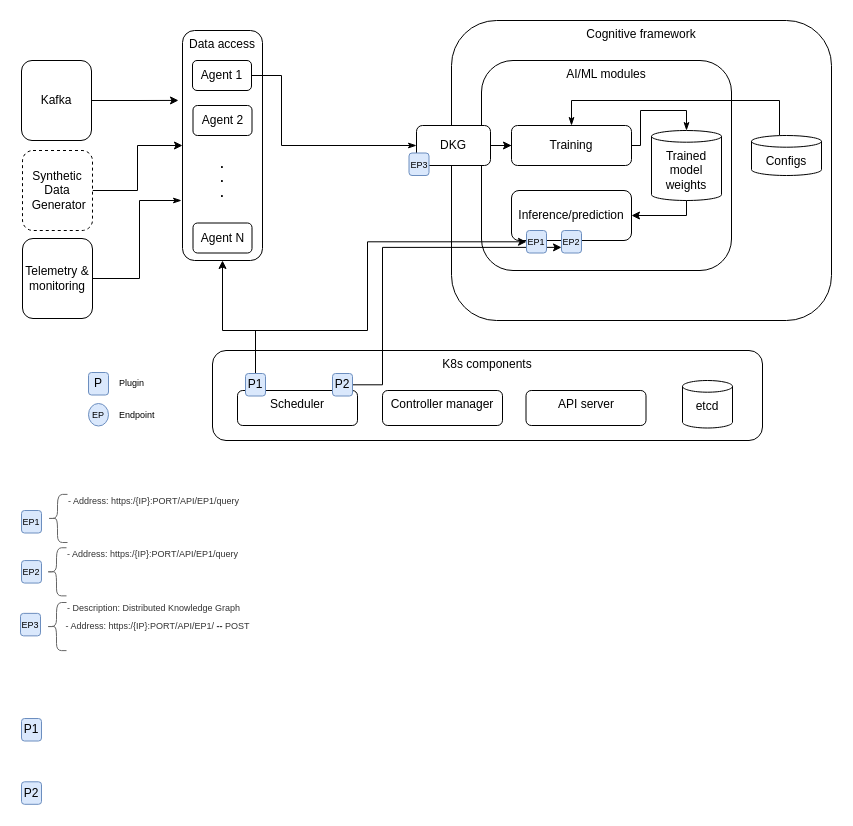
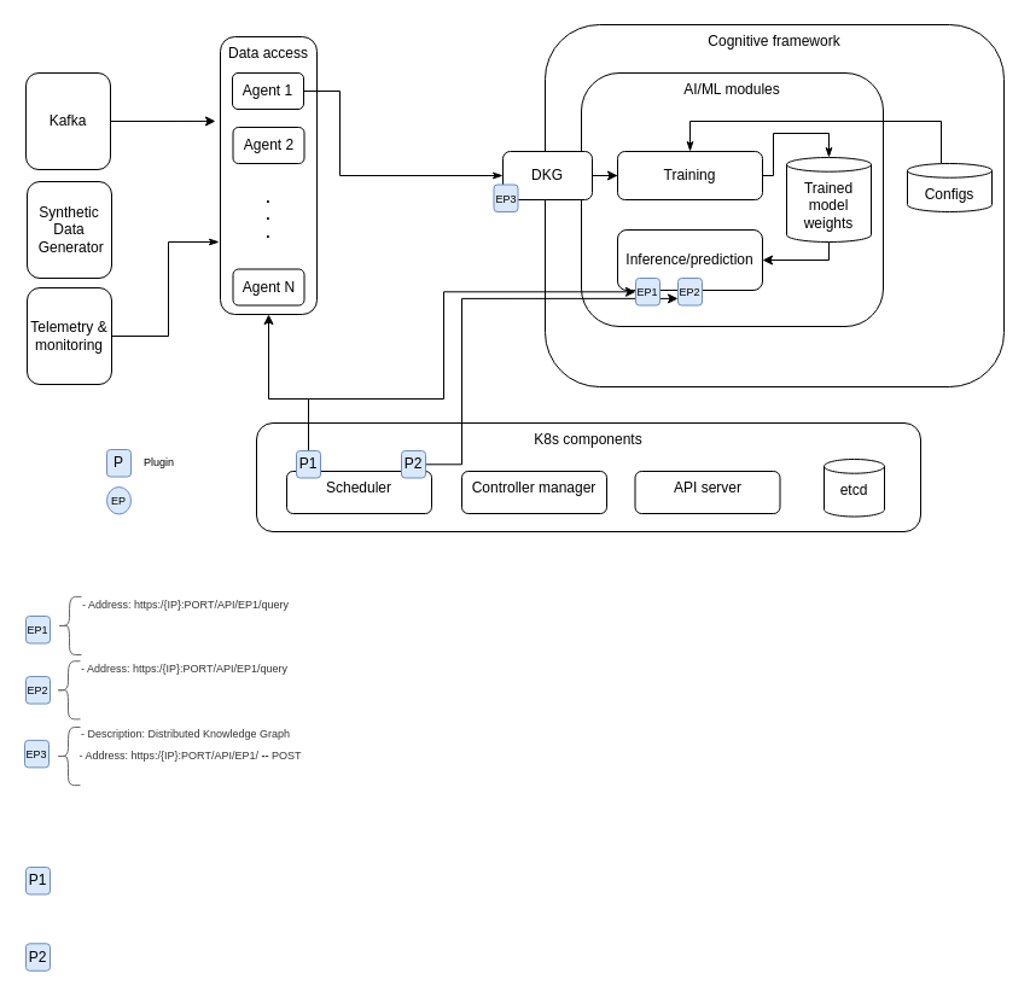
  <mxCell id="0" />
  <mxCell id="1" parent="0" />
  <mxCell id="2" value="Cognitive framework" style="rounded=1;whiteSpace=wrap;html=1;verticalAlign=top;fillColor=default;strokeColor=default;fontColor=default;" vertex="1" parent="1"><mxGeometry x="451" y="20" width="380" height="300" as="geometry" /></mxCell>
  <mxCell id="3" value="AI/ML modules" style="rounded=1;whiteSpace=wrap;html=1;verticalAlign=top;fillColor=default;strokeColor=default;fontColor=default;" vertex="1" parent="1"><mxGeometry x="481" y="60" width="250" height="210" as="geometry" /></mxCell>
  <mxCell id="4" style="edgeStyle=orthogonalEdgeStyle;rounded=0;orthogonalLoop=1;jettySize=auto;html=1;exitX=0.5;exitY=1;exitDx=0;exitDy=0;" edge="1" parent="1"><mxGeometry relative="1" as="geometry"><mxPoint x="576" y="205" as="sourcePoint" /><mxPoint x="576" y="205" as="targetPoint" /></mxGeometry></mxCell>
  <mxCell id="5" style="edgeStyle=orthogonalEdgeStyle;rounded=0;orthogonalLoop=1;jettySize=auto;html=1;entryX=1;entryY=0.5;entryDx=0;entryDy=0;" edge="1" parent="1" source="6" target="19"><mxGeometry relative="1" as="geometry"><Array as="points"><mxPoint x="686" y="215" /></Array></mxGeometry></mxCell>
  <mxCell id="6" value="Trained&lt;br&gt;model&lt;br&gt;weights" style="shape=cylinder3;whiteSpace=wrap;html=1;boundedLbl=1;backgroundOutline=1;size=5.857;align=center;verticalAlign=top;" vertex="1" parent="1"><mxGeometry x="651" y="130" width="70" height="70" as="geometry" /></mxCell>
  <mxCell id="7" style="edgeStyle=orthogonalEdgeStyle;rounded=0;orthogonalLoop=1;jettySize=auto;html=1;entryX=0.5;entryY=0;entryDx=0;entryDy=0;labelBackgroundColor=default;fontColor=default;startArrow=none;startFill=0;endArrow=classicThin;endFill=1;strokeColor=default;" edge="1" parent="1" source="8" target="18"><mxGeometry relative="1" as="geometry"><Array as="points"><mxPoint x="779" y="100" /><mxPoint x="571" y="100" /></Array></mxGeometry></mxCell>
  <mxCell id="8" value="Configs" style="shape=cylinder3;whiteSpace=wrap;html=1;boundedLbl=1;backgroundOutline=1;size=5.857;align=center;verticalAlign=top;fillColor=default;strokeColor=default;fontColor=default;" vertex="1" parent="1"><mxGeometry x="751" y="135" width="70" height="40" as="geometry" /></mxCell>
  <mxCell id="9" value="K8s components" style="rounded=1;whiteSpace=wrap;html=1;align=center;verticalAlign=top;" vertex="1" parent="1"><mxGeometry x="212" y="350" width="550" height="90" as="geometry" /></mxCell>
  <mxCell id="10" value="Scheduler" style="rounded=1;whiteSpace=wrap;html=1;align=center;verticalAlign=top;" vertex="1" parent="1"><mxGeometry x="237" y="390" width="120" height="35" as="geometry" /></mxCell>
  <mxCell id="11" value="Controller manager" style="rounded=1;whiteSpace=wrap;html=1;align=center;verticalAlign=top;" vertex="1" parent="1"><mxGeometry x="382" y="390" width="120" height="35" as="geometry" /></mxCell>
  <mxCell id="12" value="API server" style="rounded=1;whiteSpace=wrap;html=1;align=center;verticalAlign=top;" vertex="1" parent="1"><mxGeometry x="525.5" y="390" width="120" height="35" as="geometry" /></mxCell>
  <mxCell id="13" value="etcd" style="shape=cylinder3;whiteSpace=wrap;html=1;boundedLbl=1;backgroundOutline=1;size=5.857;align=center;verticalAlign=top;" vertex="1" parent="1"><mxGeometry x="682" y="380" width="50" height="47.5" as="geometry" /></mxCell>
  <mxCell id="14" value="" style="edgeStyle=orthogonalEdgeStyle;rounded=0;orthogonalLoop=1;jettySize=auto;html=1;fontSize=9;entryX=-0.05;entryY=0.304;entryDx=0;entryDy=0;entryPerimeter=0;" edge="1" parent="1" source="16" target="20"><mxGeometry relative="1" as="geometry" /></mxCell>
  <mxCell id="15" value="" style="edgeStyle=orthogonalEdgeStyle;rounded=0;orthogonalLoop=1;jettySize=auto;html=1;startArrow=classicThin;startFill=1;endArrow=none;endFill=0;" edge="1" parent="1" target="32"><mxGeometry relative="1" as="geometry"><mxPoint x="181" y="200" as="sourcePoint" /><Array as="points"><mxPoint x="139" y="200" /><mxPoint x="139" y="278" /></Array></mxGeometry></mxCell>
  <mxCell id="16" value="Kafka" style="rounded=1;whiteSpace=wrap;html=1;align=center;verticalAlign=middle;horizontal=1;" vertex="1" parent="1"><mxGeometry x="21" y="60" width="70" height="80" as="geometry" /></mxCell>
  <mxCell id="17" style="edgeStyle=orthogonalEdgeStyle;rounded=0;orthogonalLoop=1;jettySize=auto;html=1;labelBackgroundColor=default;fontColor=default;startArrow=none;startFill=0;endArrow=classicThin;endFill=1;strokeColor=default;entryX=0.5;entryY=0;entryDx=0;entryDy=0;entryPerimeter=0;" edge="1" parent="1" source="18" target="6"><mxGeometry relative="1" as="geometry"><Array as="points"><mxPoint x="640" y="145" /><mxPoint x="640" y="110" /><mxPoint x="686" y="110" /></Array></mxGeometry></mxCell>
  <mxCell id="18" value="Training" style="rounded=1;whiteSpace=wrap;html=1;fontColor=default;strokeColor=default;fillColor=default;align=center;verticalAlign=middle;" vertex="1" parent="1"><mxGeometry x="511" y="125" width="120" height="40" as="geometry" /></mxCell>
  <mxCell id="19" value="Inference/prediction" style="rounded=1;whiteSpace=wrap;html=1;fontColor=default;strokeColor=default;fillColor=default;align=center;verticalAlign=middle;" vertex="1" parent="1"><mxGeometry x="511" y="190" width="120" height="50" as="geometry" /></mxCell>
  <mxCell id="20" value="Data access" style="rounded=1;whiteSpace=wrap;html=1;fontColor=default;strokeColor=default;fillColor=default;align=center;verticalAlign=top;" vertex="1" parent="1"><mxGeometry x="182" y="30" width="80" height="230" as="geometry" /></mxCell>
  <mxCell id="21" value="" style="endArrow=none;html=1;rounded=0;labelBackgroundColor=default;fontColor=default;strokeColor=default;startArrow=classicThin;startFill=1;endFill=0;entryX=1;entryY=0.5;entryDx=0;entryDy=0;exitX=0;exitY=0.5;exitDx=0;exitDy=0;" edge="1" parent="1" target="33" source="54"><mxGeometry width="50" height="50" relative="1" as="geometry"><mxPoint x="421" y="145" as="sourcePoint" /><mxPoint x="262" y="90" as="targetPoint" /><Array as="points"><mxPoint x="281" y="145" /><mxPoint x="281" y="75" /></Array></mxGeometry></mxCell>
  <mxCell id="22" style="edgeStyle=orthogonalEdgeStyle;rounded=0;orthogonalLoop=1;jettySize=auto;html=1;fontSize=9;" edge="1" parent="1" source="23" target="26"><mxGeometry relative="1" as="geometry"><Array as="points"><mxPoint x="255" y="330" /><mxPoint x="367" y="330" /></Array></mxGeometry></mxCell>
  <mxCell id="23" value="P1" style="rounded=1;whiteSpace=wrap;html=1;fillColor=#dae8fc;strokeColor=#6c8ebf;" vertex="1" parent="1"><mxGeometry x="245" y="373" width="20" height="22.5" as="geometry" /></mxCell>
  <mxCell id="24" style="edgeStyle=orthogonalEdgeStyle;rounded=0;orthogonalLoop=1;jettySize=auto;html=1;entryX=0;entryY=0.75;entryDx=0;entryDy=0;fontSize=9;" edge="1" parent="1" source="25" target="27"><mxGeometry relative="1" as="geometry"><Array as="points"><mxPoint x="382" y="384" /><mxPoint x="382" y="247" /></Array></mxGeometry></mxCell>
  <mxCell id="25" value="P2" style="rounded=1;whiteSpace=wrap;html=1;fillColor=#dae8fc;strokeColor=#6c8ebf;" vertex="1" parent="1"><mxGeometry x="332" y="373" width="20" height="22.5" as="geometry" /></mxCell>
  <mxCell id="26" value="&lt;font style=&quot;font-size: 9px&quot;&gt;EP1&lt;/font&gt;" style="rounded=1;whiteSpace=wrap;html=1;fillColor=#dae8fc;strokeColor=#6c8ebf;" vertex="1" parent="1"><mxGeometry x="526" y="230" width="20" height="22.5" as="geometry" /></mxCell>
  <mxCell id="27" value="&lt;font style=&quot;font-size: 9px&quot;&gt;EP2&lt;/font&gt;" style="rounded=1;whiteSpace=wrap;html=1;fillColor=#dae8fc;strokeColor=#6c8ebf;" vertex="1" parent="1"><mxGeometry x="561" y="230" width="20" height="22.5" as="geometry" /></mxCell>
  <mxCell id="28" value="P" style="rounded=1;whiteSpace=wrap;html=1;fillColor=#dae8fc;strokeColor=#6c8ebf;" vertex="1" parent="1"><mxGeometry x="88" y="372" width="20" height="22.5" as="geometry" /></mxCell>
  <mxCell id="29" value="&lt;font style=&quot;font-size: 9px&quot;&gt;EP&lt;/font&gt;" style="ellipse;whiteSpace=wrap;html=1;fillColor=#dae8fc;strokeColor=#6c8ebf;" vertex="1" parent="1"><mxGeometry x="88" y="403" width="20" height="22.5" as="geometry" /></mxCell>
  <mxCell id="30" value="Plugin" style="text;html=1;strokeColor=none;fillColor=none;align=left;verticalAlign=middle;whiteSpace=wrap;rounded=0;dashed=1;fontSize=9;" vertex="1" parent="1"><mxGeometry x="117" y="372.88" width="50" height="20.75" as="geometry" /></mxCell>
- <mxCell id="31" value="Endpoint" style="text;html=1;strokeColor=none;fillColor=none;align=left;verticalAlign=middle;whiteSpace=wrap;rounded=0;dashed=1;fontSize=9;" vertex="1" parent="1"><mxGeometry x="117" y="404.75" width="50" height="20.75" as="geometry" /></mxCell>
  <mxCell id="32" value="Telemetry &amp;amp; monitoring" style="rounded=1;whiteSpace=wrap;html=1;align=center;verticalAlign=middle;horizontal=1;" vertex="1" parent="1"><mxGeometry x="22" y="238" width="70" height="80" as="geometry" /></mxCell>
  <mxCell id="33" value="Agent 1" style="rounded=1;whiteSpace=wrap;html=1;" vertex="1" parent="1"><mxGeometry x="192" y="60" width="59" height="30" as="geometry" /></mxCell>
  <mxCell id="34" value="Agent 2" style="rounded=1;whiteSpace=wrap;html=1;" vertex="1" parent="1"><mxGeometry x="192.5" y="105" width="59" height="30" as="geometry" /></mxCell>
  <mxCell id="35" value="Agent N" style="rounded=1;whiteSpace=wrap;html=1;" vertex="1" parent="1"><mxGeometry x="192.5" y="222.5" width="59" height="30" as="geometry" /></mxCell>
  <mxCell id="36" value="&lt;b&gt;.&lt;br&gt;.&lt;br&gt;.&lt;/b&gt;" style="text;html=1;strokeColor=none;fillColor=none;align=center;verticalAlign=middle;whiteSpace=wrap;rounded=0;" vertex="1" parent="1"><mxGeometry x="192" y="158" width="60" height="40" as="geometry" /></mxCell>
  <mxCell id="37" value="" style="endArrow=classic;html=1;rounded=0;entryX=0.5;entryY=1;entryDx=0;entryDy=0;" edge="1" parent="1" target="20"><mxGeometry width="50" height="50" relative="1" as="geometry"><mxPoint x="261" y="330" as="sourcePoint" /><mxPoint x="401" y="180" as="targetPoint" /><Array as="points"><mxPoint x="271" y="330" /><mxPoint x="222" y="330" /></Array></mxGeometry></mxCell>
  <mxCell id="38" style="edgeStyle=orthogonalEdgeStyle;rounded=0;orthogonalLoop=1;jettySize=auto;html=1;exitX=0.5;exitY=1;exitDx=0;exitDy=0;" edge="1" parent="1" source="16" target="16"><mxGeometry relative="1" as="geometry" /></mxCell>
  <mxCell id="39" value="&lt;font style=&quot;font-size: 9px&quot;&gt;EP1&lt;/font&gt;" style="rounded=1;whiteSpace=wrap;html=1;fillColor=#dae8fc;strokeColor=#6c8ebf;" vertex="1" parent="1"><mxGeometry x="21" y="510" width="20" height="22.5" as="geometry" /></mxCell>
  <mxCell id="40" value="&lt;font style=&quot;font-size: 9px&quot;&gt;EP2&lt;/font&gt;" style="rounded=1;whiteSpace=wrap;html=1;fillColor=#dae8fc;strokeColor=#6c8ebf;" vertex="1" parent="1"><mxGeometry x="21" y="560.06" width="20" height="22.5" as="geometry" /></mxCell>
  <mxCell id="41" value="&lt;font style=&quot;font-size: 9px&quot;&gt;EP3&lt;/font&gt;" style="rounded=1;whiteSpace=wrap;html=1;fillColor=#dae8fc;strokeColor=#6c8ebf;" vertex="1" parent="1"><mxGeometry x="20" y="612.87" width="20" height="22.5" as="geometry" /></mxCell>
  <mxCell id="42" value="P1" style="rounded=1;whiteSpace=wrap;html=1;fillColor=#dae8fc;strokeColor=#6c8ebf;" vertex="1" parent="1"><mxGeometry x="21" y="718" width="20" height="22.5" as="geometry" /></mxCell>
  <mxCell id="43" value="P2" style="rounded=1;whiteSpace=wrap;html=1;fillColor=#dae8fc;strokeColor=#6c8ebf;" vertex="1" parent="1"><mxGeometry x="21" y="781.31" width="20" height="22.5" as="geometry" /></mxCell>
  <mxCell id="44" value="- Address: https:/{IP}:PORT/API/EP1/query" style="text;html=1;align=center;verticalAlign=middle;resizable=0;points=[];autosize=1;strokeColor=none;fillColor=none;fontColor=#333333;fontFamily=Helvetica;fontSize=9;" vertex="1" parent="1"><mxGeometry x="58" y="489" width="189" height="23" as="geometry" /></mxCell>
  <mxCell id="45" value="" style="shape=curlyBracket;whiteSpace=wrap;html=1;rounded=1;labelPosition=left;verticalLabelPosition=middle;align=right;verticalAlign=middle;fillColor=#f5f5f5;fontColor=#CCCCCC;strokeColor=#666666;" vertex="1" parent="1"><mxGeometry x="47" y="493.88" width="20" height="48.12" as="geometry" /></mxCell>
  <mxCell id="46" value="" style="shape=curlyBracket;whiteSpace=wrap;html=1;rounded=1;labelPosition=left;verticalLabelPosition=middle;align=right;verticalAlign=middle;fillColor=#f5f5f5;fontColor=#CCCCCC;strokeColor=#666666;" vertex="1" parent="1"><mxGeometry x="46" y="547.25" width="20" height="48.12" as="geometry" /></mxCell>
  <mxCell id="47" value="" style="shape=curlyBracket;whiteSpace=wrap;html=1;rounded=1;labelPosition=left;verticalLabelPosition=middle;align=right;verticalAlign=middle;fillColor=#f5f5f5;fontColor=#CCCCCC;strokeColor=#666666;" vertex="1" parent="1"><mxGeometry x="46" y="602" width="20" height="48.12" as="geometry" /></mxCell>
  <mxCell id="48" value="- Description: Distributed Knowledge Graph" style="text;html=1;align=center;verticalAlign=middle;resizable=0;points=[];autosize=1;strokeColor=none;fillColor=none;fontColor=#333333;fontFamily=Helvetica;fontSize=9;" vertex="1" parent="1"><mxGeometry x="57" y="596" width="191" height="23" as="geometry" /></mxCell>
  <mxCell id="49" value="- Address: https:/{IP}:PORT/API/EP1/query" style="text;html=1;align=center;verticalAlign=middle;resizable=0;points=[];autosize=1;strokeColor=none;fillColor=none;fontColor=#333333;fontFamily=Helvetica;fontSize=9;" vertex="1" parent="1"><mxGeometry x="57" y="542" width="189" height="23" as="geometry" /></mxCell>
  <mxCell id="50" value="- Address: https:/{IP}:PORT/API/EP1/ &lt;b&gt;--&lt;/b&gt; POST" style="text;html=1;align=center;verticalAlign=middle;resizable=0;points=[];autosize=1;strokeColor=none;fillColor=none;fontColor=#333333;fontFamily=Helvetica;fontSize=9;" vertex="1" parent="1"><mxGeometry x="56" y="614.56" width="202" height="23" as="geometry" /></mxCell>
- <mxCell id="51" style="edgeStyle=orthogonalEdgeStyle;rounded=0;orthogonalLoop=1;jettySize=auto;html=1;" edge="1" parent="1" source="52" target="20"><mxGeometry relative="1" as="geometry" /></mxCell>
- <mxCell id="52" value="Synthetic Data&lt;br style=&quot;border-color: var(--border-color);&quot;&gt;&amp;nbsp;Generator" style="rounded=1;whiteSpace=wrap;html=1;align=center;verticalAlign=middle;horizontal=1;dashed=1;" vertex="1" parent="1"><mxGeometry x="22" y="150" width="70" height="80" as="geometry" /></mxCell>
+ <mxCell id="52" value="Synthetic Data&lt;br style=&quot;border-color: var(--border-color);&quot;&gt;&amp;nbsp;Generator" style="rounded=1;whiteSpace=wrap;html=1;align=center;verticalAlign=middle;horizontal=1;" vertex="1" parent="1"><mxGeometry x="22" y="150" width="70" height="80" as="geometry" /></mxCell>
  <mxCell id="53" style="edgeStyle=orthogonalEdgeStyle;rounded=0;orthogonalLoop=1;jettySize=auto;html=1;entryX=0;entryY=0.5;entryDx=0;entryDy=0;" edge="1" parent="1" source="54" target="18"><mxGeometry relative="1" as="geometry" /></mxCell>
  <mxCell id="54" value="DKG" style="rounded=1;whiteSpace=wrap;html=1;" vertex="1" parent="1"><mxGeometry x="416" y="125" width="74" height="40" as="geometry" /></mxCell>
  <mxCell id="55" value="&lt;font style=&quot;font-size: 9px&quot;&gt;EP3&lt;/font&gt;" style="rounded=1;whiteSpace=wrap;html=1;fillColor=#dae8fc;strokeColor=#6c8ebf;" vertex="1" parent="1"><mxGeometry x="408.5" y="152.5" width="20" height="22.5" as="geometry" /></mxCell>
